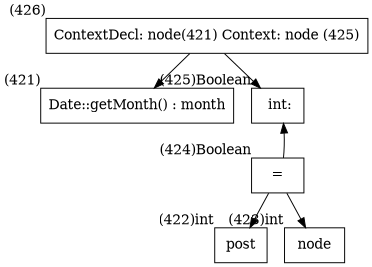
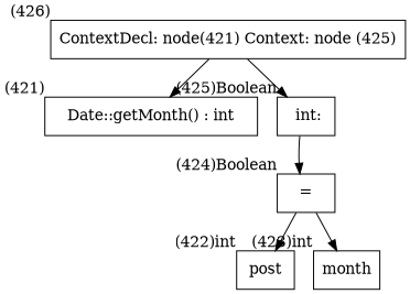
  digraph {
    node [shape=box]
    n1 [label="ContextDecl: node(421) Context: node (425)" xlabel="(426)"]
-   n2 [label="Date::getMonth() : month" xlabel="(421)"]
+   n2 [label="Date::getMonth() : int" xlabel="(421)"]
    n3 [label=" int:" xlabel="(425)Boolean"]
    n4 [label="=" xlabel="(424)Boolean"]
    n5 [label=post xlabel="(422)int"]
-   n6 [label="node" xlabel="(423)int"]
+   n6 [label=month xlabel="(423)int"]
    n1 -> n2
    n1 -> n3
-   n4 -> n3
+   n3 -> n4
    n4 -> n5
    n4 -> n6
  }
